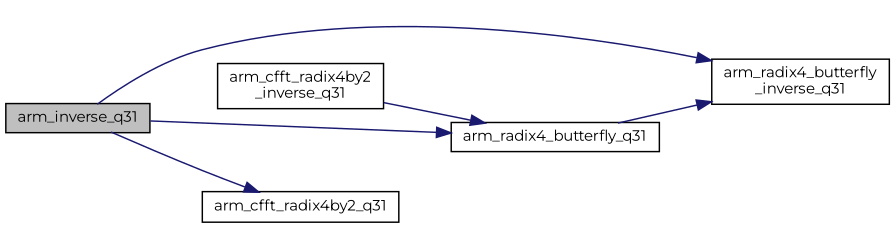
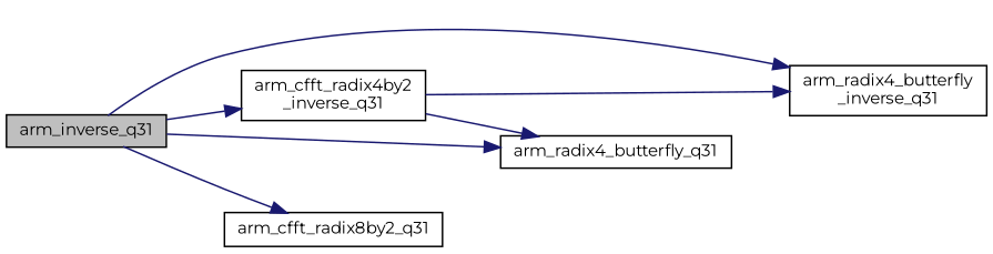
  digraph {
    fontname=Montserrat
    rankdir=LR
    node [color=black fillcolor=white fontname=Montserrat fontsize=10 shape=record style=filled]
    edge [color=midnightblue fontname=Montserrat fontsize=10 labelfontname=Helvetica labelfontsize=10 style=solid]
    n1 [fillcolor=grey75 fontcolor=black height=0.2 label=arm_inverse_q31 width=0.4]
    n2 [height=0.2 label="arm_radix4_butterfly\l_inverse_q31" width=0.4]
    n3 [height=0.2 label="arm_cfft_radix4by2\l_inverse_q31" width=0.4]
    n4 [height=0.2 label=arm_radix4_butterfly_q31 width=0.4]
-   n5 [height=0.2 label=arm_cfft_radix4by2_q31 width=0.4]
+   n5 [height=0.2 label=arm_cfft_radix8by2_q31 width=0.4]
    n1 -> n2
+   n1 -> n3
    n1 -> n4
    n1 -> n5
-   n4 -> n2
+   n3 -> n2
    n3 -> n4
  }
